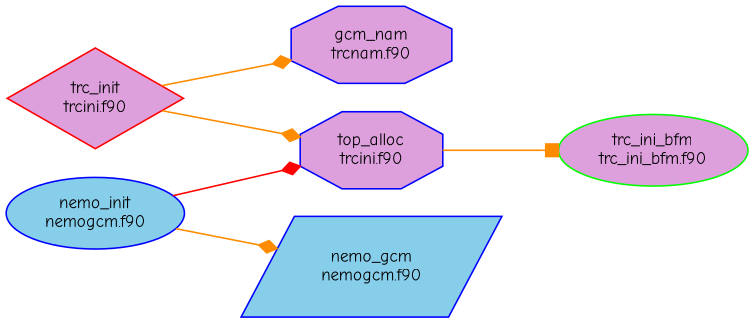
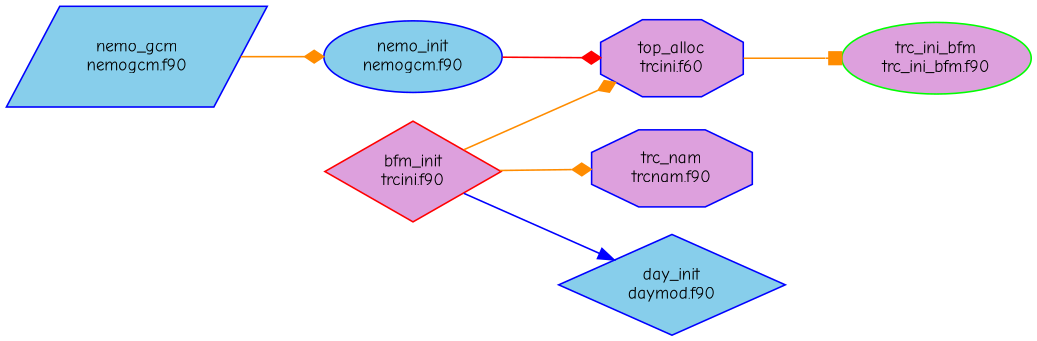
  digraph {
    bgcolor=white
    fontname="Comic Neue"
    fontsize=11
    rankdir=LR
    node [color=blue fillcolor=plum fontname="Comic Neue" fontsize=11 shape=diamond style=filled]
    edge [arrowhead=diamond color=darkorange fontname="Comic Neue" fontsize=11]
-   n1 [color=red label="trc_init\ntrcini.f90"]
-   n2 [label="top_alloc\ntrcini.f90" shape=octagon]
-   n3 [label="gcm_nam\ntrcnam.f90" shape=octagon]
+   n1 [color=red label="bfm_init\ntrcini.f90"]
+   n2 [label="top_alloc\ntrcini.f60" shape=octagon]
+   n3 [label="trc_nam\ntrcnam.f90" shape=octagon]
+   n4 [fillcolor=skyblue label="day_init\ndaymod.f90"]
    n5 [color=green label="trc_ini_bfm\ntrc_ini_bfm.f90" shape=ellipse]
    n6 [fillcolor=skyblue label="nemo_init\nnemogcm.f90" shape=ellipse]
    n7 [fillcolor=skyblue label="nemo_gcm\nnemogcm.f90" shape=parallelogram]
    n1 -> n2
    n1 -> n3
+   n1 -> n4 [arrowhead=normal color=blue]
    n2 -> n5 [arrowhead=box]
    n6 -> n2 [color=red]
-   n6 -> n7
+   n7 -> n6
  }
